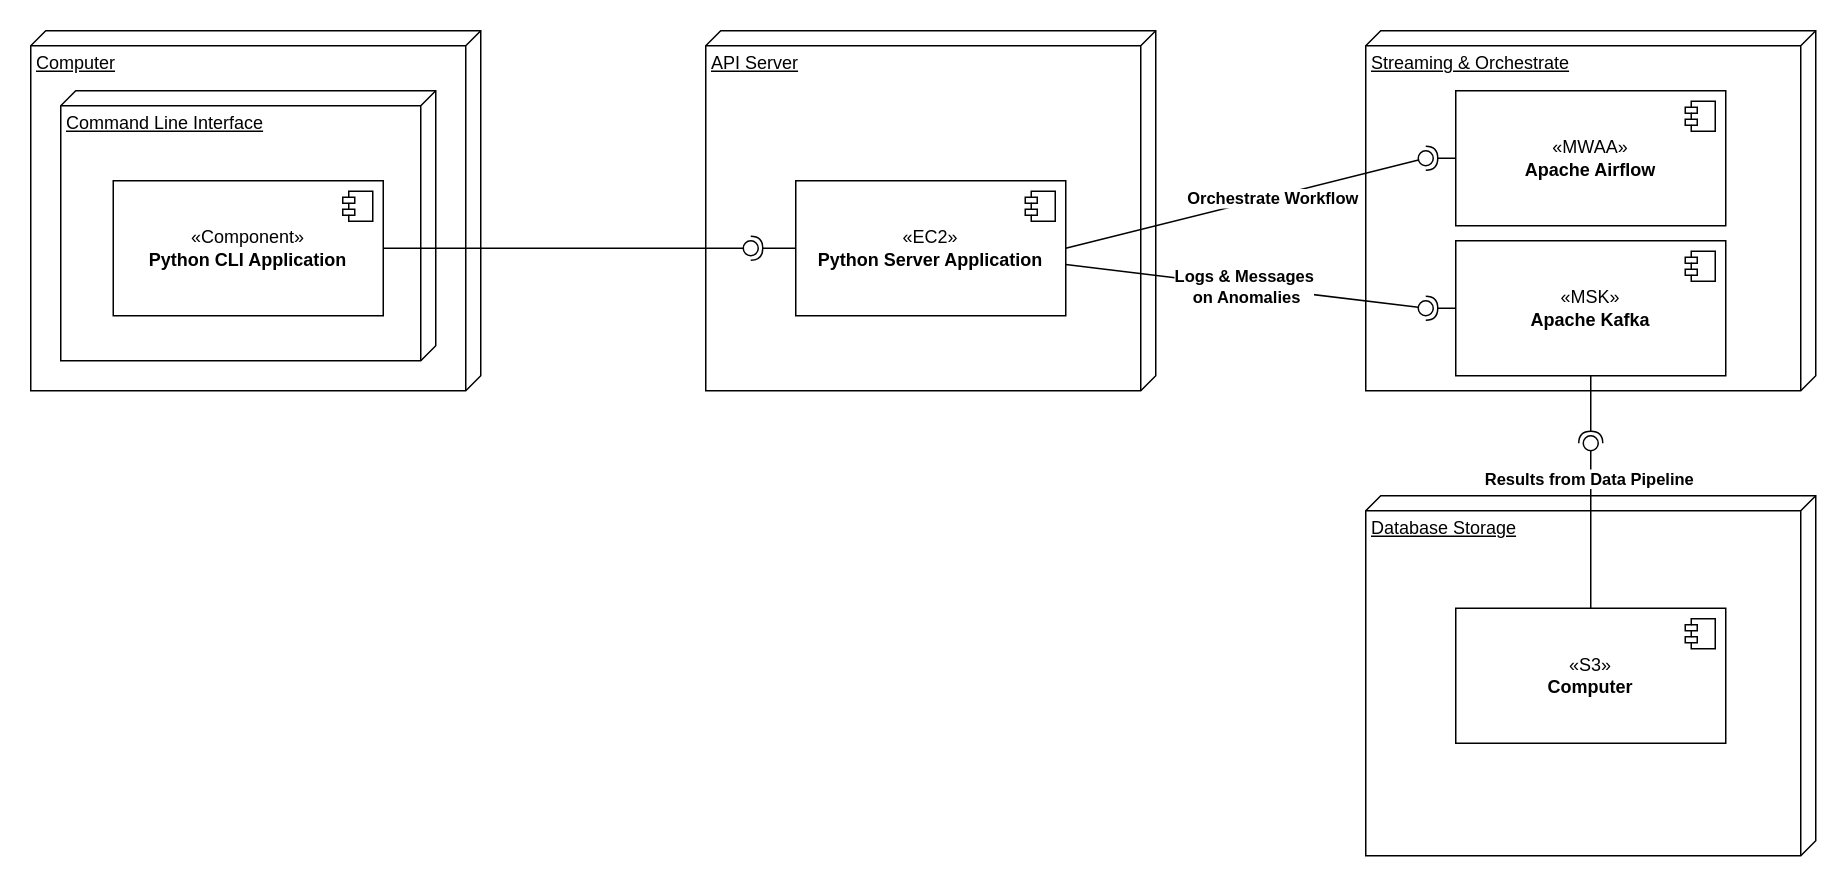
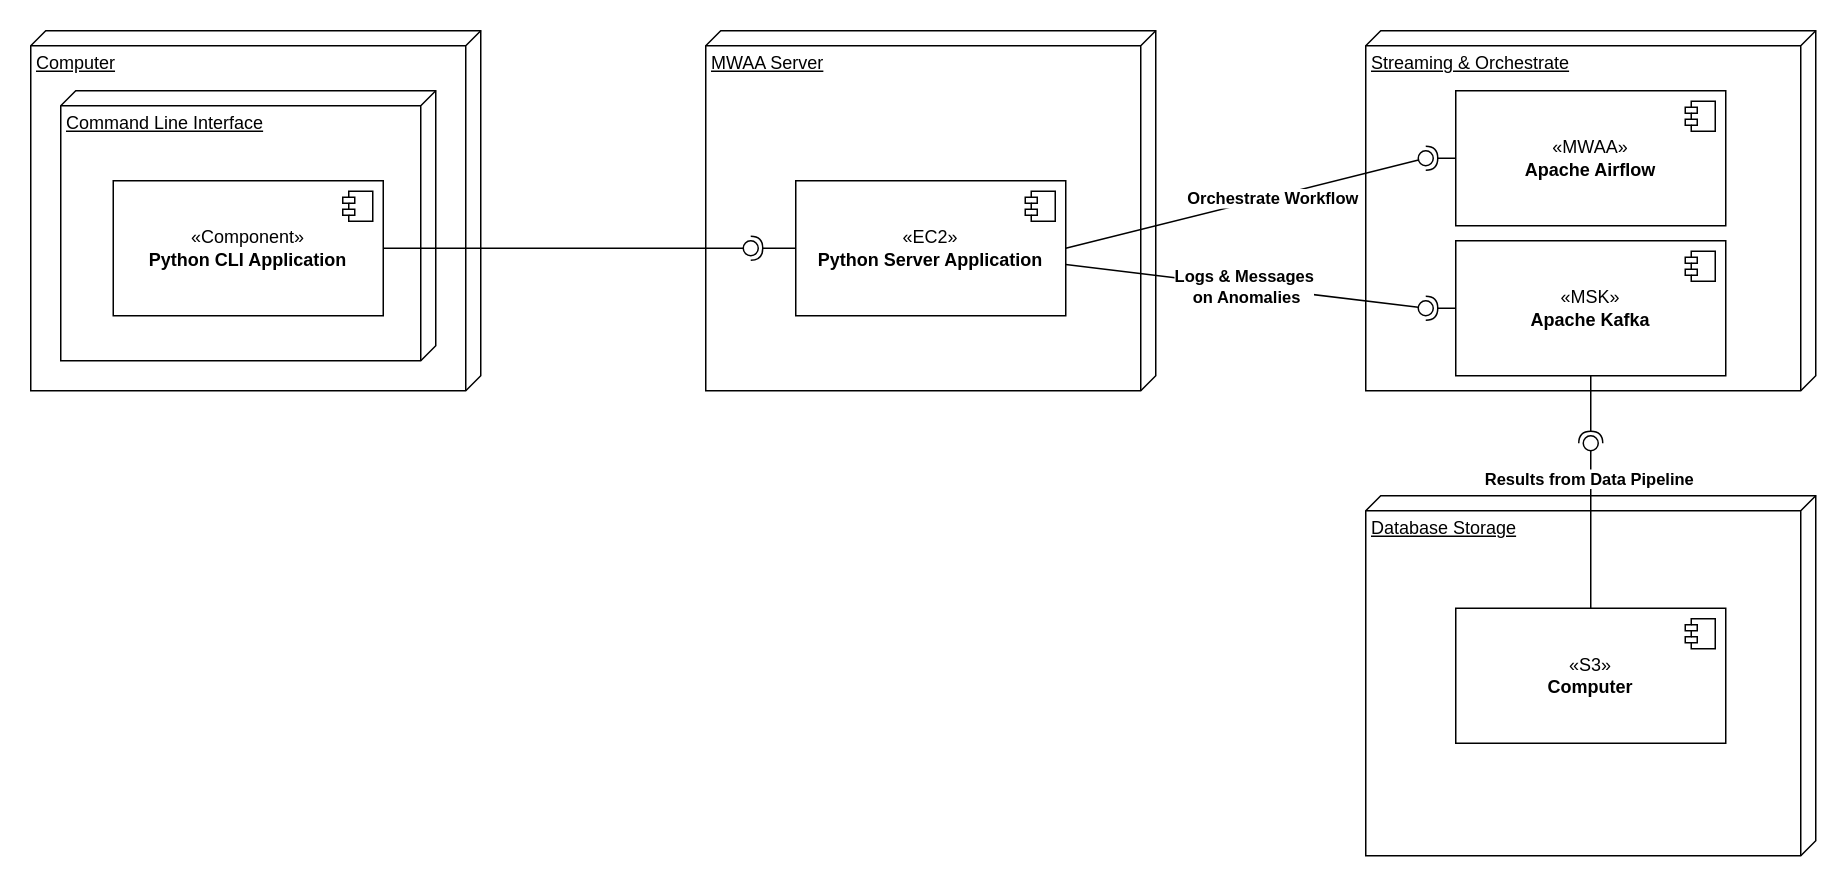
  <mxCell id="0" />
  <mxCell id="1" parent="0" />
  <mxCell id="2" value="Computer" style="verticalAlign=top;align=left;spacingTop=8;spacingLeft=2;spacingRight=12;shape=cube;size=10;direction=south;fontStyle=4;html=1;whiteSpace=wrap;" vertex="1" parent="1"><mxGeometry x="20" y="20" width="300" height="240" as="geometry" /></mxCell>
  <mxCell id="3" value="Command Line Interface" style="verticalAlign=top;align=left;spacingTop=8;spacingLeft=2;spacingRight=12;shape=cube;size=10;direction=south;fontStyle=4;html=1;whiteSpace=wrap;" vertex="1" parent="1"><mxGeometry x="40" y="60" width="250" height="180" as="geometry" /></mxCell>
  <mxCell id="4" value="«Component»&lt;br&gt;&lt;b&gt;Python CLI Application&lt;/b&gt;" style="html=1;dropTarget=0;whiteSpace=wrap;" vertex="1" parent="1"><mxGeometry x="75" y="120" width="180" height="90" as="geometry" /></mxCell>
  <mxCell id="5" value="" style="shape=module;jettyWidth=8;jettyHeight=4;" vertex="1" parent="4"><mxGeometry x="1" width="20" height="20" relative="1" as="geometry"><mxPoint x="-27" y="7" as="offset" /></mxGeometry></mxCell>
- <mxCell id="6" value="API Server" style="verticalAlign=top;align=left;spacingTop=8;spacingLeft=2;spacingRight=12;shape=cube;size=10;direction=south;fontStyle=4;html=1;whiteSpace=wrap;" vertex="1" parent="1"><mxGeometry x="470" y="20" width="300" height="240" as="geometry" /></mxCell>
+ <mxCell id="6" value="MWAA Server" style="verticalAlign=top;align=left;spacingTop=8;spacingLeft=2;spacingRight=12;shape=cube;size=10;direction=south;fontStyle=4;html=1;whiteSpace=wrap;" vertex="1" parent="1"><mxGeometry x="470" y="20" width="300" height="240" as="geometry" /></mxCell>
  <mxCell id="7" value="«EC2»&lt;br&gt;&lt;b&gt;Python Server Application&lt;/b&gt;" style="html=1;dropTarget=0;whiteSpace=wrap;" vertex="1" parent="1"><mxGeometry x="530" y="120" width="180" height="90" as="geometry" /></mxCell>
  <mxCell id="8" value="" style="shape=module;jettyWidth=8;jettyHeight=4;" vertex="1" parent="7"><mxGeometry x="1" width="20" height="20" relative="1" as="geometry"><mxPoint x="-27" y="7" as="offset" /></mxGeometry></mxCell>
  <mxCell id="9" value="" style="rounded=0;orthogonalLoop=1;jettySize=auto;html=1;endArrow=halfCircle;endFill=0;endSize=6;strokeWidth=1;sketch=0;exitX=0;exitY=0.5;exitDx=0;exitDy=0;" edge="1" target="11" parent="1" source="7"><mxGeometry relative="1" as="geometry"><mxPoint x="520" y="165" as="sourcePoint" /></mxGeometry></mxCell>
  <mxCell id="10" value="" style="rounded=0;orthogonalLoop=1;jettySize=auto;html=1;endArrow=oval;endFill=0;sketch=0;sourcePerimeterSpacing=0;targetPerimeterSpacing=0;endSize=10;exitX=1;exitY=0.5;exitDx=0;exitDy=0;" edge="1" target="11" parent="1" source="4"><mxGeometry relative="1" as="geometry"><mxPoint x="480" y="165" as="sourcePoint" /></mxGeometry></mxCell>
  <mxCell id="11" value="" style="ellipse;whiteSpace=wrap;html=1;align=center;aspect=fixed;fillColor=none;strokeColor=none;resizable=0;perimeter=centerPerimeter;rotatable=0;allowArrows=0;points=[];outlineConnect=1;" vertex="1" parent="1"><mxGeometry x="495" y="160" width="10" height="10" as="geometry" /></mxCell>
  <mxCell id="12" value="Streaming &amp;amp; Orchestrate" style="verticalAlign=top;align=left;spacingTop=8;spacingLeft=2;spacingRight=12;shape=cube;size=10;direction=south;fontStyle=4;html=1;whiteSpace=wrap;" vertex="1" parent="1"><mxGeometry x="910" y="20" width="300" height="240" as="geometry" /></mxCell>
  <mxCell id="13" value="Database Storage" style="verticalAlign=top;align=left;spacingTop=8;spacingLeft=2;spacingRight=12;shape=cube;size=10;direction=south;fontStyle=4;html=1;whiteSpace=wrap;" vertex="1" parent="1"><mxGeometry x="910" y="330" width="300" height="240" as="geometry" /></mxCell>
  <mxCell id="14" value="«MSK»&lt;br&gt;&lt;b&gt;Apache Kafka&lt;/b&gt;" style="html=1;dropTarget=0;whiteSpace=wrap;" vertex="1" parent="1"><mxGeometry x="970" y="160" width="180" height="90" as="geometry" /></mxCell>
  <mxCell id="15" value="" style="shape=module;jettyWidth=8;jettyHeight=4;" vertex="1" parent="14"><mxGeometry x="1" width="20" height="20" relative="1" as="geometry"><mxPoint x="-27" y="7" as="offset" /></mxGeometry></mxCell>
  <mxCell id="16" value="«S3»&lt;br&gt;&lt;b&gt;Computer&lt;/b&gt;" style="html=1;dropTarget=0;whiteSpace=wrap;" vertex="1" parent="1"><mxGeometry x="970" y="405" width="180" height="90" as="geometry" /></mxCell>
  <mxCell id="17" value="" style="shape=module;jettyWidth=8;jettyHeight=4;" vertex="1" parent="16"><mxGeometry x="1" width="20" height="20" relative="1" as="geometry"><mxPoint x="-27" y="7" as="offset" /></mxGeometry></mxCell>
  <mxCell id="18" value="«MWAA»&lt;br&gt;&lt;b&gt;Apache Airflow&lt;/b&gt;" style="html=1;dropTarget=0;whiteSpace=wrap;" vertex="1" parent="1"><mxGeometry x="970" y="60" width="180" height="90" as="geometry" /></mxCell>
  <mxCell id="19" value="" style="shape=module;jettyWidth=8;jettyHeight=4;" vertex="1" parent="18"><mxGeometry x="1" width="20" height="20" relative="1" as="geometry"><mxPoint x="-27" y="7" as="offset" /></mxGeometry></mxCell>
  <mxCell id="20" value="" style="rounded=0;orthogonalLoop=1;jettySize=auto;html=1;endArrow=halfCircle;endFill=0;endSize=6;strokeWidth=1;sketch=0;" edge="1" target="23" parent="1"><mxGeometry relative="1" as="geometry"><mxPoint x="970" y="105" as="sourcePoint" /></mxGeometry></mxCell>
  <mxCell id="21" value="" style="rounded=0;orthogonalLoop=1;jettySize=auto;html=1;endArrow=oval;endFill=0;sketch=0;sourcePerimeterSpacing=0;targetPerimeterSpacing=0;endSize=10;exitX=1;exitY=0.5;exitDx=0;exitDy=0;" edge="1" target="23" parent="1" source="7"><mxGeometry relative="1" as="geometry"><mxPoint x="930" y="105" as="sourcePoint" /></mxGeometry></mxCell>
  <mxCell id="22" value="&lt;b&gt;Orchestrate Workflow&lt;/b&gt;" style="edgeLabel;html=1;align=center;verticalAlign=middle;resizable=0;points=[];" vertex="1" connectable="0" parent="21"><mxGeometry x="0.144" y="-1" relative="1" as="geometry"><mxPoint x="-1" as="offset" /></mxGeometry></mxCell>
  <mxCell id="23" value="" style="ellipse;whiteSpace=wrap;html=1;align=center;aspect=fixed;fillColor=none;strokeColor=none;resizable=0;perimeter=centerPerimeter;rotatable=0;allowArrows=0;points=[];outlineConnect=1;" vertex="1" parent="1"><mxGeometry x="945" y="100" width="10" height="10" as="geometry" /></mxCell>
  <mxCell id="24" value="" style="rounded=0;orthogonalLoop=1;jettySize=auto;html=1;endArrow=halfCircle;endFill=0;endSize=6;strokeWidth=1;sketch=0;" edge="1" target="27" parent="1"><mxGeometry relative="1" as="geometry"><mxPoint x="970" y="205" as="sourcePoint" /></mxGeometry></mxCell>
  <mxCell id="25" value="" style="rounded=0;orthogonalLoop=1;jettySize=auto;html=1;endArrow=oval;endFill=0;sketch=0;sourcePerimeterSpacing=0;targetPerimeterSpacing=0;endSize=10;" edge="1" target="27" parent="1" source="7"><mxGeometry relative="1" as="geometry"><mxPoint x="930" y="205" as="sourcePoint" /></mxGeometry></mxCell>
  <mxCell id="26" value="&lt;b&gt;Logs &amp;amp; Messages&lt;/b&gt;&lt;div&gt;&lt;b&gt;&amp;nbsp;on Anomalies&lt;/b&gt;&lt;/div&gt;" style="edgeLabel;html=1;align=center;verticalAlign=middle;resizable=0;points=[];" vertex="1" connectable="0" parent="25"><mxGeometry x="-0.012" relative="1" as="geometry"><mxPoint as="offset" /></mxGeometry></mxCell>
  <mxCell id="27" value="" style="ellipse;whiteSpace=wrap;html=1;align=center;aspect=fixed;fillColor=none;strokeColor=none;resizable=0;perimeter=centerPerimeter;rotatable=0;allowArrows=0;points=[];outlineConnect=1;" vertex="1" parent="1"><mxGeometry x="945" y="200" width="10" height="10" as="geometry" /></mxCell>
  <mxCell id="28" value="" style="rounded=0;orthogonalLoop=1;jettySize=auto;html=1;endArrow=halfCircle;endFill=0;endSize=6;strokeWidth=1;sketch=0;exitX=0.5;exitY=1;exitDx=0;exitDy=0;" edge="1" target="31" parent="1" source="14"><mxGeometry relative="1" as="geometry"><mxPoint x="1080" y="295" as="sourcePoint" /></mxGeometry></mxCell>
  <mxCell id="29" value="" style="rounded=0;orthogonalLoop=1;jettySize=auto;html=1;endArrow=oval;endFill=0;sketch=0;sourcePerimeterSpacing=0;targetPerimeterSpacing=0;endSize=10;" edge="1" target="31" parent="1" source="16"><mxGeometry relative="1" as="geometry"><mxPoint x="1040" y="295" as="sourcePoint" /></mxGeometry></mxCell>
  <mxCell id="30" value="&lt;b&gt;Results from Data Pipeline&lt;/b&gt;" style="edgeLabel;html=1;align=center;verticalAlign=middle;resizable=0;points=[];" vertex="1" connectable="0" parent="29"><mxGeometry x="0.573" y="3" relative="1" as="geometry"><mxPoint x="1" as="offset" /></mxGeometry></mxCell>
  <mxCell id="31" value="" style="ellipse;whiteSpace=wrap;html=1;align=center;aspect=fixed;fillColor=none;strokeColor=none;resizable=0;perimeter=centerPerimeter;rotatable=0;allowArrows=0;points=[];outlineConnect=1;" vertex="1" parent="1"><mxGeometry x="1055" y="290" width="10" height="10" as="geometry" /></mxCell>
